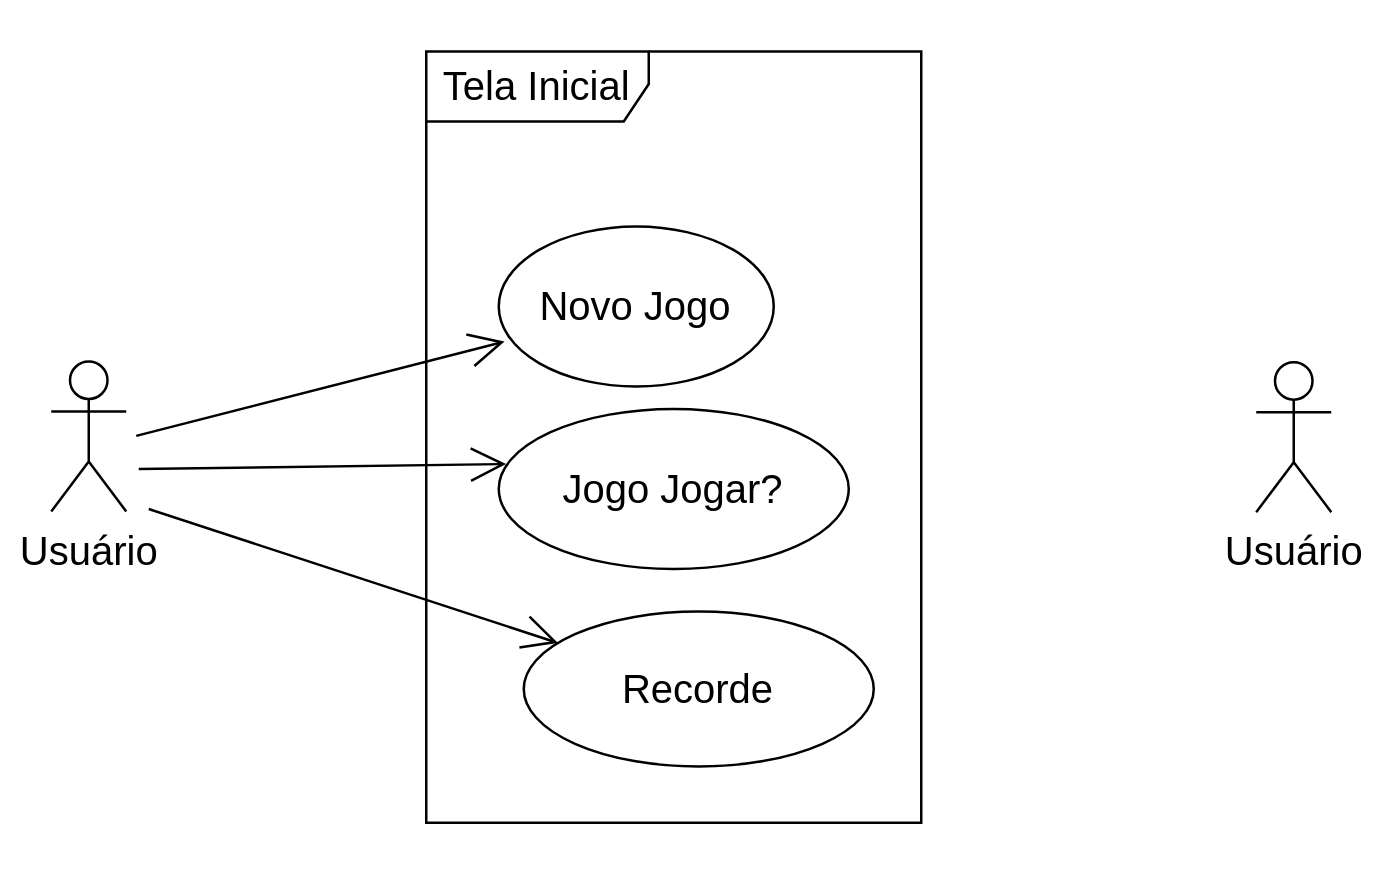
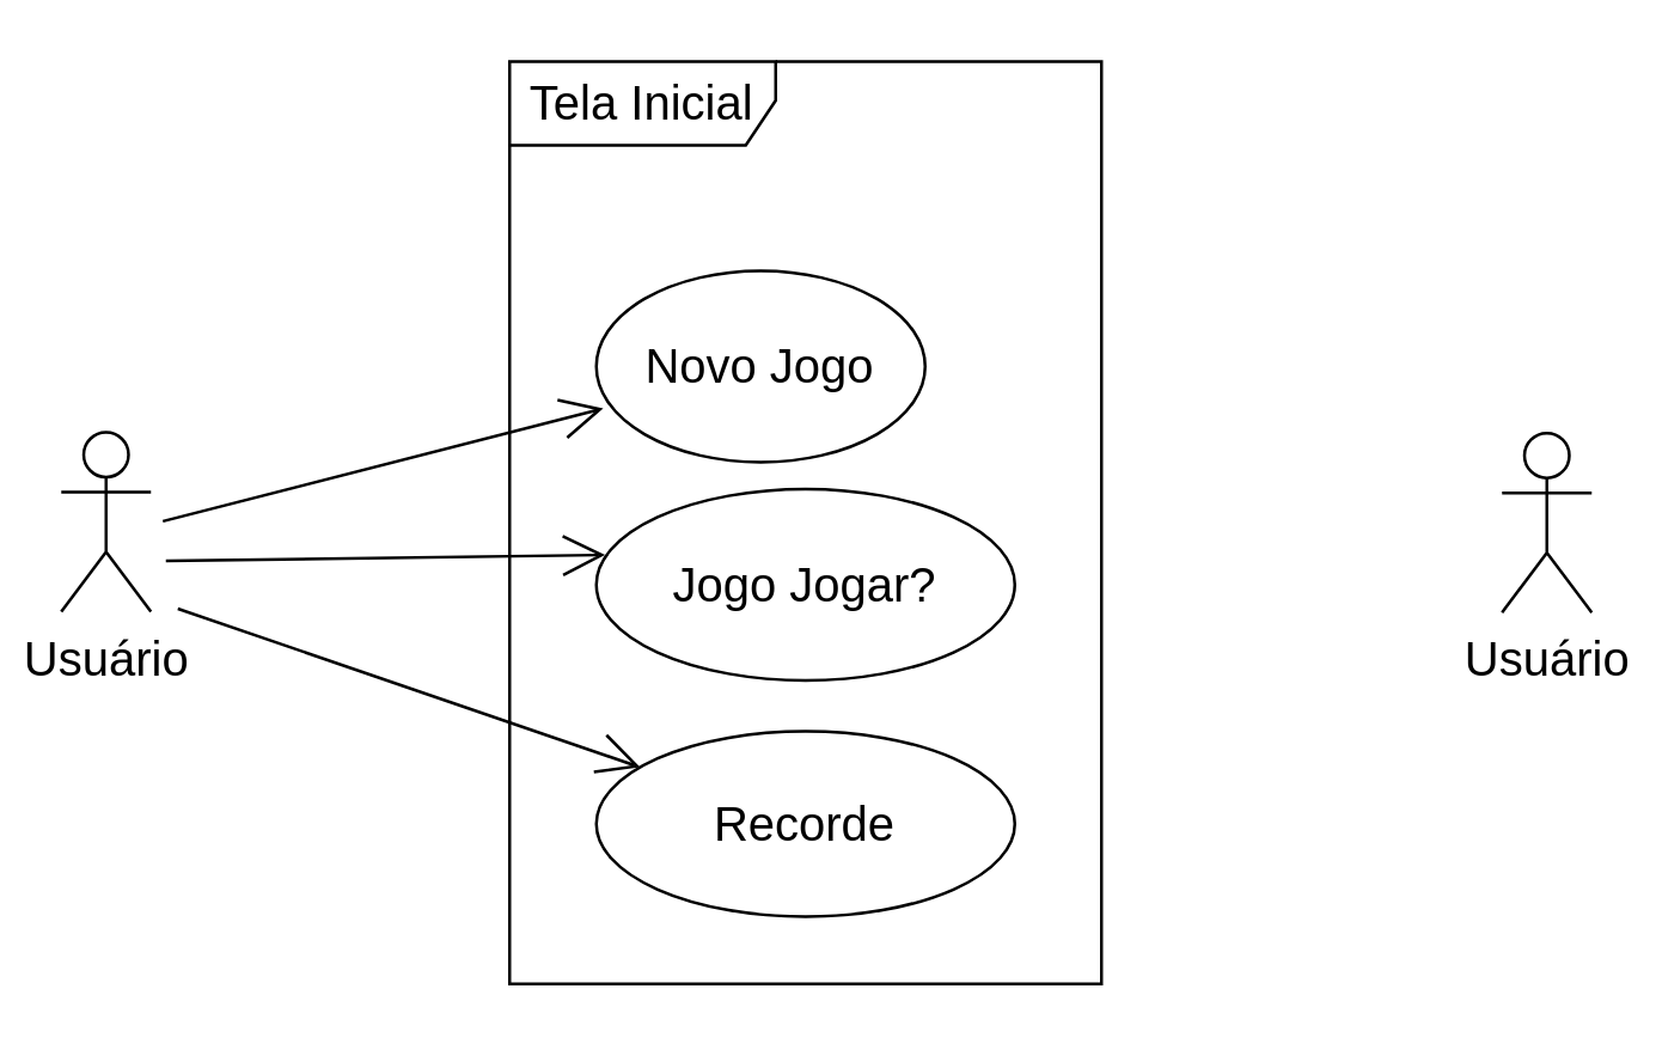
  <mxCell id="0" />
  <mxCell id="1" parent="0" />
  <mxCell id="2" value="Usuário" style="shape=umlActor;verticalLabelPosition=bottom;verticalAlign=top;html=1;fontSize=16;" vertex="1" parent="1"><mxGeometry x="20" y="144" width="30" height="60" as="geometry" /></mxCell>
  <mxCell id="3" value="Tela Inicial" style="shape=umlFrame;whiteSpace=wrap;html=1;pointerEvents=0;fontSize=16;width=89;height=28;" vertex="1" parent="1"><mxGeometry x="170" y="20" width="198" height="308.5" as="geometry" /></mxCell>
  <mxCell id="4" value="Novo Jogo" style="ellipse;whiteSpace=wrap;html=1;fontSize=16;" vertex="1" parent="1"><mxGeometry x="199" y="90" width="110" height="64" as="geometry" /></mxCell>
  <mxCell id="5" value="Jogo Jogar?" style="ellipse;whiteSpace=wrap;html=1;fontSize=16;" vertex="1" parent="1"><mxGeometry x="199" y="163" width="140" height="64" as="geometry" /></mxCell>
- <mxCell id="6" value="Recorde" style="ellipse;whiteSpace=wrap;html=1;fontSize=16;" vertex="1" parent="1"><mxGeometry x="209" y="244" width="140" height="62" as="geometry" /></mxCell>
+ <mxCell id="6" value="Recorde" style="ellipse;whiteSpace=wrap;html=1;fontSize=16;" vertex="1" parent="1"><mxGeometry x="199" y="244" width="140" height="62" as="geometry" /></mxCell>
  <mxCell id="7" value="" style="endArrow=open;endFill=1;endSize=12;html=1;rounded=0;fontSize=12;curved=1;entryX=0.021;entryY=0.719;entryDx=0;entryDy=0;entryPerimeter=0;" edge="1" parent="1" target="4"><mxGeometry width="160" relative="1" as="geometry"><mxPoint x="54" y="173.75" as="sourcePoint" /><mxPoint x="214" y="173.75" as="targetPoint" /></mxGeometry></mxCell>
  <mxCell id="8" value="" style="endArrow=open;endFill=1;endSize=12;html=1;rounded=0;fontSize=12;curved=1;entryX=0.021;entryY=0.344;entryDx=0;entryDy=0;entryPerimeter=0;" edge="1" parent="1" target="5"><mxGeometry width="160" relative="1" as="geometry"><mxPoint x="55" y="187" as="sourcePoint" /><mxPoint x="191" y="193" as="targetPoint" /></mxGeometry></mxCell>
  <mxCell id="9" value="" style="endArrow=open;endFill=1;endSize=12;html=1;rounded=0;fontSize=12;curved=1;" edge="1" parent="1" target="6"><mxGeometry width="160" relative="1" as="geometry"><mxPoint x="59" y="203" as="sourcePoint" /><mxPoint x="256" y="242" as="targetPoint" /></mxGeometry></mxCell>
  <mxCell id="10" value="Usuário" style="shape=umlActor;verticalLabelPosition=bottom;verticalAlign=top;html=1;fontSize=16;" vertex="1" parent="1"><mxGeometry x="502" y="144.25" width="30" height="60" as="geometry" /></mxCell>
